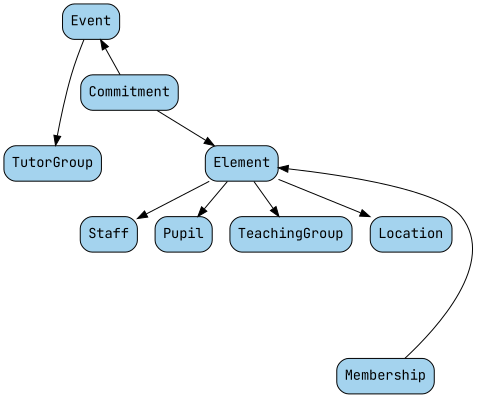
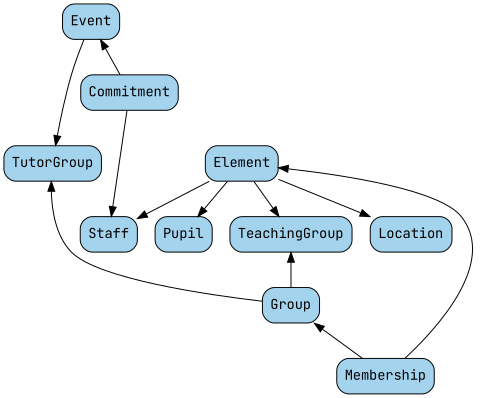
  digraph {
    fontname="JetBrains Mono"
    rankdir=TB
    node [fillcolor=lightskyblue2 fontname="JetBrains Mono" shape=box style="filled,rounded"]
    edge [fontname="JetBrains Mono"]
    Element
    Pupil
    Staff
    TeachingGroup
    Location
    Membership
+   Group
    TutorGroup
    Commitment
    Event
    Element -> Pupil
    Element -> Staff
    Element -> TeachingGroup
    Element -> Location
    Element -> Membership [dir=back]
-   Commitment -> Element
+   TeachingGroup -> Group [dir=back]
+   Group -> Membership [dir=back]
+   TutorGroup -> Group [dir=back]
+   Commitment -> Staff
    Event -> TutorGroup
    Event -> Commitment [dir=back]
  }
